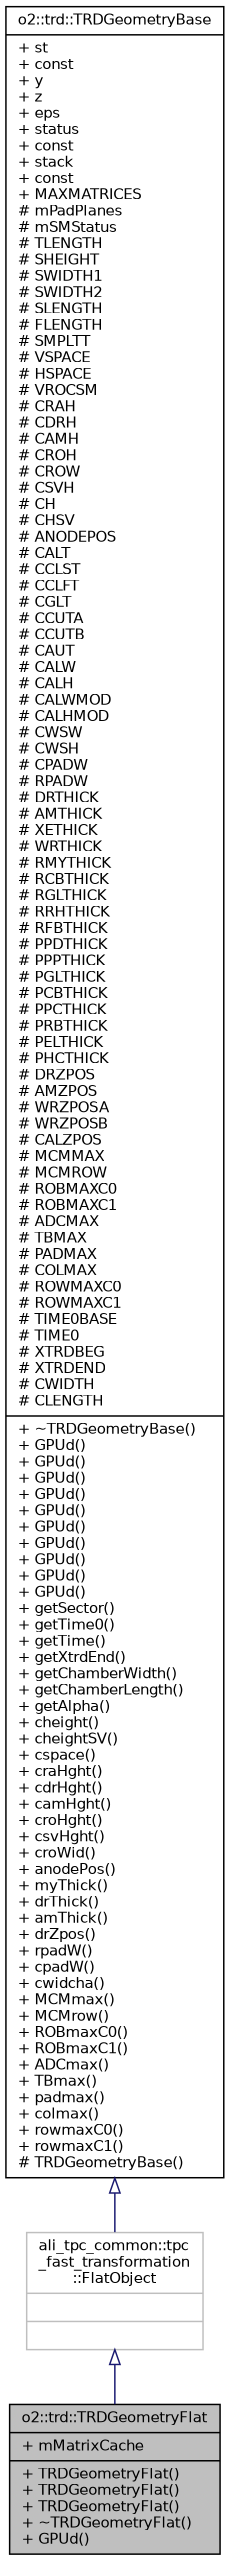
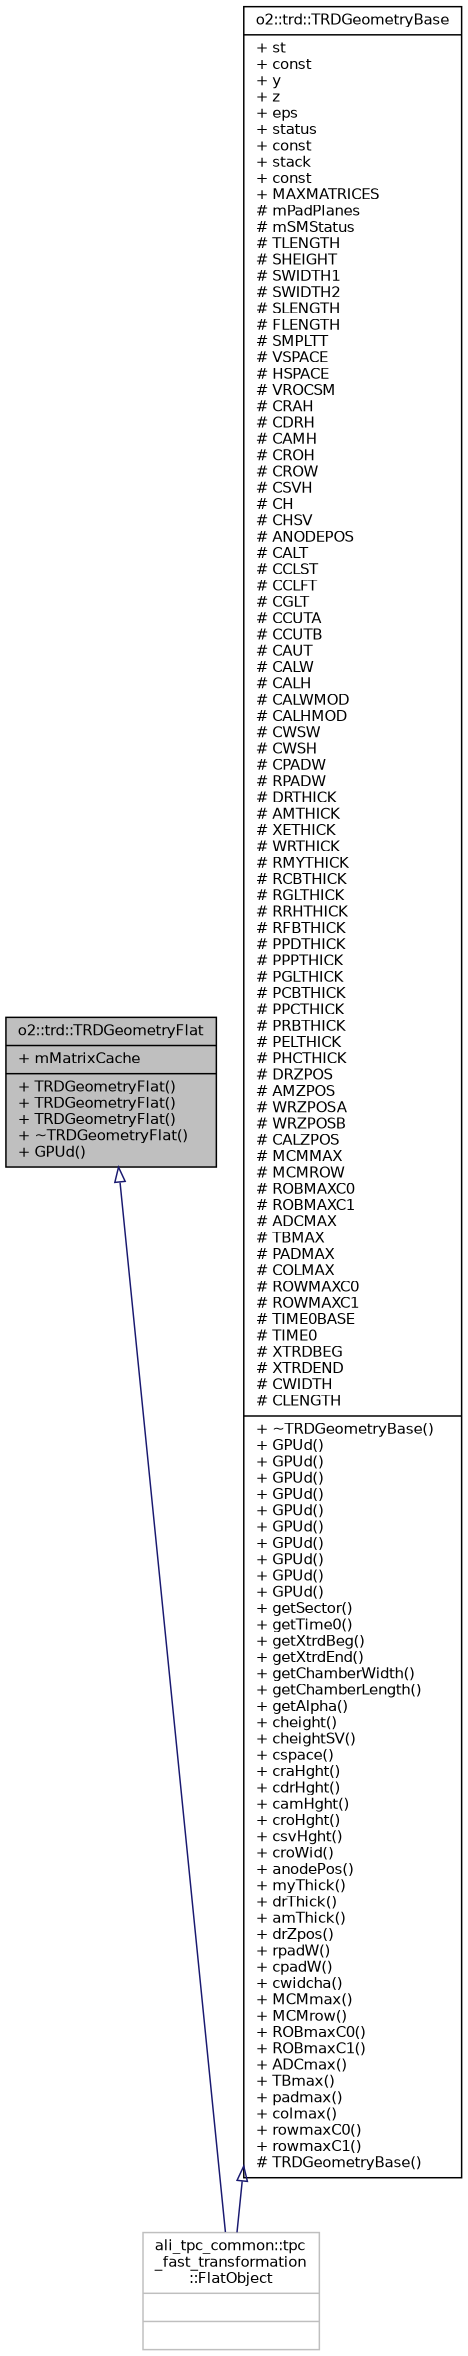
  digraph {
    node [color=black fontname=Helvetica fontsize=10 shape=record]
    edge [arrowtail=onormal color=midnightblue dir=back fontname=Helvetica fontsize=10 labelfontname=Helvetica labelfontsize=10 style=solid]
    n1 [fillcolor=grey75 fontcolor=black height=0.2 label="{o2::trd::TRDGeometryFlat\n|+ mMatrixCache\l|+ TRDGeometryFlat()\l+ TRDGeometryFlat()\l+ TRDGeometryFlat()\l+ ~TRDGeometryFlat()\l+ GPUd()\l}" style=filled width=0.4]
    n2 [color=grey75 height=0.2 label="{ali_tpc_common::tpc\l_fast_transformation\l::FlatObject\n||}" width=0.4]
-   n3 [height=0.2 label="{o2::trd::TRDGeometryBase\n|+ st\l+ const\l+ y\l+ z\l+ eps\l+ status\l+ const\l+ stack\l+ const\l+ MAXMATRICES\l# mPadPlanes\l# mSMStatus\l# TLENGTH\l# SHEIGHT\l# SWIDTH1\l# SWIDTH2\l# SLENGTH\l# FLENGTH\l# SMPLTT\l# VSPACE\l# HSPACE\l# VROCSM\l# CRAH\l# CDRH\l# CAMH\l# CROH\l# CROW\l# CSVH\l# CH\l# CHSV\l# ANODEPOS\l# CALT\l# CCLST\l# CCLFT\l# CGLT\l# CCUTA\l# CCUTB\l# CAUT\l# CALW\l# CALH\l# CALWMOD\l# CALHMOD\l# CWSW\l# CWSH\l# CPADW\l# RPADW\l# DRTHICK\l# AMTHICK\l# XETHICK\l# WRTHICK\l# RMYTHICK\l# RCBTHICK\l# RGLTHICK\l# RRHTHICK\l# RFBTHICK\l# PPDTHICK\l# PPPTHICK\l# PGLTHICK\l# PCBTHICK\l# PPCTHICK\l# PRBTHICK\l# PELTHICK\l# PHCTHICK\l# DRZPOS\l# AMZPOS\l# WRZPOSA\l# WRZPOSB\l# CALZPOS\l# MCMMAX\l# MCMROW\l# ROBMAXC0\l# ROBMAXC1\l# ADCMAX\l# TBMAX\l# PADMAX\l# COLMAX\l# ROWMAXC0\l# ROWMAXC1\l# TIME0BASE\l# TIME0\l# XTRDBEG\l# XTRDEND\l# CWIDTH\l# CLENGTH\l|+ ~TRDGeometryBase()\l+ GPUd()\l+ GPUd()\l+ GPUd()\l+ GPUd()\l+ GPUd()\l+ GPUd()\l+ GPUd()\l+ GPUd()\l+ GPUd()\l+ GPUd()\l+ getSector()\l+ getTime0()\l+ getTime()\l+ getXtrdEnd()\l+ getChamberWidth()\l+ getChamberLength()\l+ getAlpha()\l+ cheight()\l+ cheightSV()\l+ cspace()\l+ craHght()\l+ cdrHght()\l+ camHght()\l+ croHght()\l+ csvHght()\l+ croWid()\l+ anodePos()\l+ myThick()\l+ drThick()\l+ amThick()\l+ drZpos()\l+ rpadW()\l+ cpadW()\l+ cwidcha()\l+ MCMmax()\l+ MCMrow()\l+ ROBmaxC0()\l+ ROBmaxC1()\l+ ADCmax()\l+ TBmax()\l+ padmax()\l+ colmax()\l+ rowmaxC0()\l+ rowmaxC1()\l# TRDGeometryBase()\l}" width=0.4]
-   n2 -> n1
+   n3 [height=0.2 label="{o2::trd::TRDGeometryBase\n|+ st\l+ const\l+ y\l+ z\l+ eps\l+ status\l+ const\l+ stack\l+ const\l+ MAXMATRICES\l# mPadPlanes\l# mSMStatus\l# TLENGTH\l# SHEIGHT\l# SWIDTH1\l# SWIDTH2\l# SLENGTH\l# FLENGTH\l# SMPLTT\l# VSPACE\l# HSPACE\l# VROCSM\l# CRAH\l# CDRH\l# CAMH\l# CROH\l# CROW\l# CSVH\l# CH\l# CHSV\l# ANODEPOS\l# CALT\l# CCLST\l# CCLFT\l# CGLT\l# CCUTA\l# CCUTB\l# CAUT\l# CALW\l# CALH\l# CALWMOD\l# CALHMOD\l# CWSW\l# CWSH\l# CPADW\l# RPADW\l# DRTHICK\l# AMTHICK\l# XETHICK\l# WRTHICK\l# RMYTHICK\l# RCBTHICK\l# RGLTHICK\l# RRHTHICK\l# RFBTHICK\l# PPDTHICK\l# PPPTHICK\l# PGLTHICK\l# PCBTHICK\l# PPCTHICK\l# PRBTHICK\l# PELTHICK\l# PHCTHICK\l# DRZPOS\l# AMZPOS\l# WRZPOSA\l# WRZPOSB\l# CALZPOS\l# MCMMAX\l# MCMROW\l# ROBMAXC0\l# ROBMAXC1\l# ADCMAX\l# TBMAX\l# PADMAX\l# COLMAX\l# ROWMAXC0\l# ROWMAXC1\l# TIME0BASE\l# TIME0\l# XTRDBEG\l# XTRDEND\l# CWIDTH\l# CLENGTH\l|+ ~TRDGeometryBase()\l+ GPUd()\l+ GPUd()\l+ GPUd()\l+ GPUd()\l+ GPUd()\l+ GPUd()\l+ GPUd()\l+ GPUd()\l+ GPUd()\l+ GPUd()\l+ getSector()\l+ getTime0()\l+ getXtrdBeg()\l+ getXtrdEnd()\l+ getChamberWidth()\l+ getChamberLength()\l+ getAlpha()\l+ cheight()\l+ cheightSV()\l+ cspace()\l+ craHght()\l+ cdrHght()\l+ camHght()\l+ croHght()\l+ csvHght()\l+ croWid()\l+ anodePos()\l+ myThick()\l+ drThick()\l+ amThick()\l+ drZpos()\l+ rpadW()\l+ cpadW()\l+ cwidcha()\l+ MCMmax()\l+ MCMrow()\l+ ROBmaxC0()\l+ ROBmaxC1()\l+ ADCmax()\l+ TBmax()\l+ padmax()\l+ colmax()\l+ rowmaxC0()\l+ rowmaxC1()\l# TRDGeometryBase()\l}" width=0.4]
+   n1 -> n2
    n3 -> n2
  }
